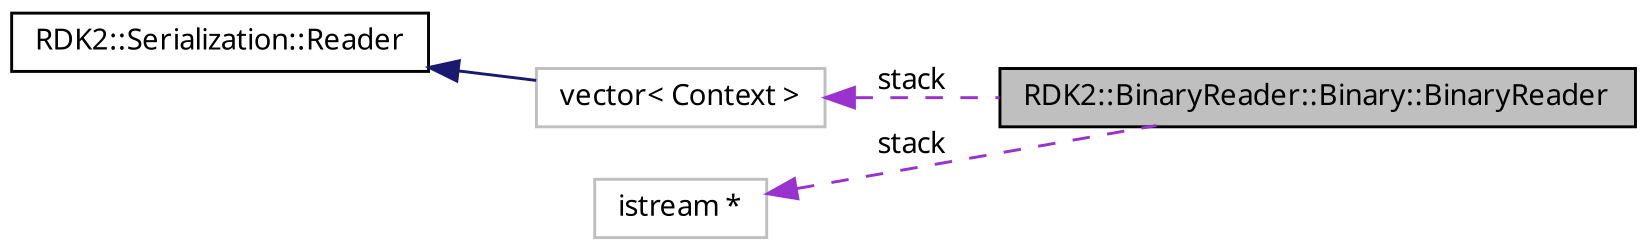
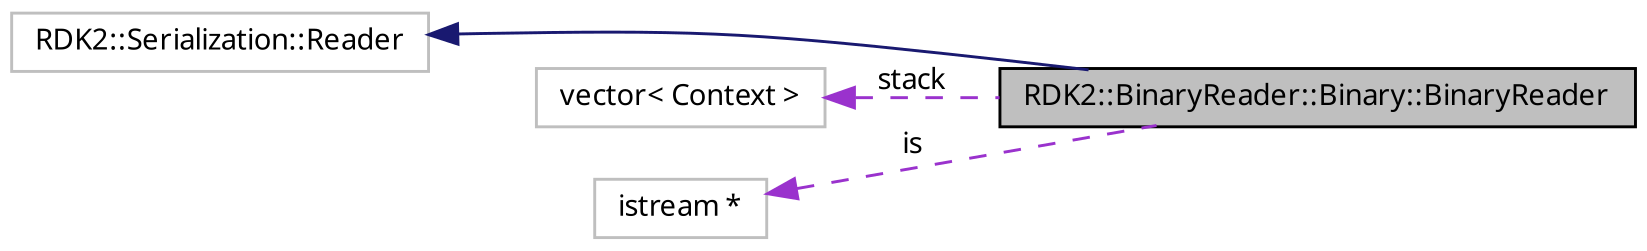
  digraph {
    fontname="Noto Sans"
    rankdir=LR
    node [color=black fillcolor=white fontname="Noto Sans" fontsize=10 shape=record style=filled]
    edge [color=darkorchid3 dir=back fontname="Noto Sans" fontsize=10 labelfontname="FreeSans.ttf" labelfontsize=10 style=dashed]
    n1 [fillcolor=grey75 fontcolor=black height=0.2 label="RDK2::BinaryReader::Binary::BinaryReader" width=0.4]
-   n2 [height=0.2 label="RDK2::Serialization::Reader" width=0.4]
+   n2 [color=grey75 height=0.2 label="RDK2::Serialization::Reader" width=0.4]
    n3 [color=grey75 height=0.2 label="istream *" width=0.4]
    n4 [color=grey75 height=0.2 label="vector\< Context \>" width=0.4]
-   n2 -> n4 [color=midnightblue style=solid]
-   n3 -> n1 [label=stack]
+   n2 -> n1 [color=midnightblue style=solid]
+   n3 -> n1 [label=is]
    n4 -> n1 [label=stack]
  }
